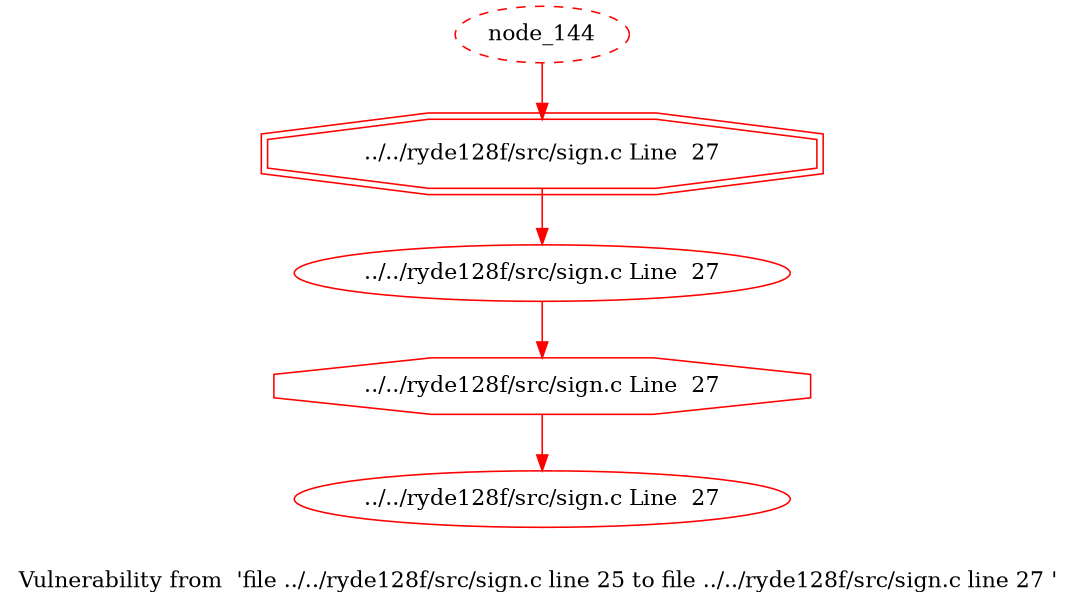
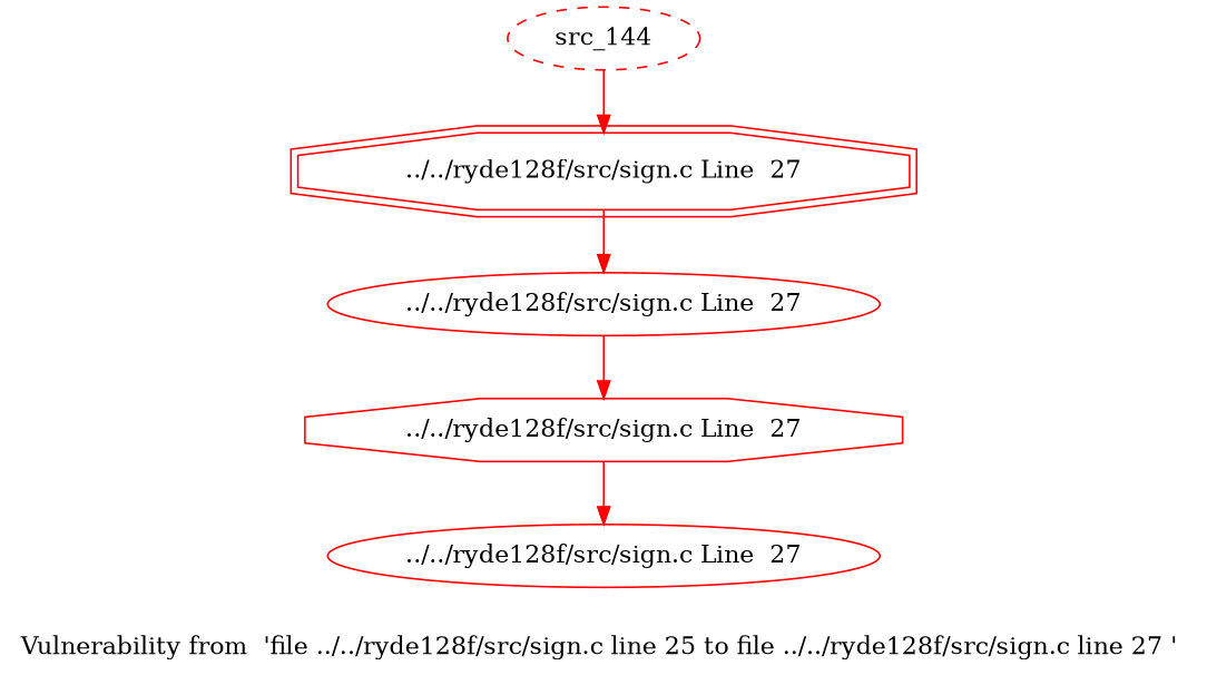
  digraph {
    label="Vulnerability from  'file ../../ryde128f/src/sign.c line 25 to file ../../ryde128f/src/sign.c line 27 ' "
    node [color=red shape=ellipse style=solid]
    edge [color=red]
    n1 [label="../../ryde128f/src/sign.c Line  27"]
    n2 [label="../../ryde128f/src/sign.c Line  27" shape=octagon]
    n3 [label="../../ryde128f/src/sign.c Line  27"]
    n4 [label="../../ryde128f/src/sign.c Line  27" shape=doubleoctagon]
-   node_144 [style=dashed]
+   node_144 [style=dashed label=src_144]
    n1 -> n2
    n2 -> n3
    n4 -> n1
    node_144 -> n4
  }
